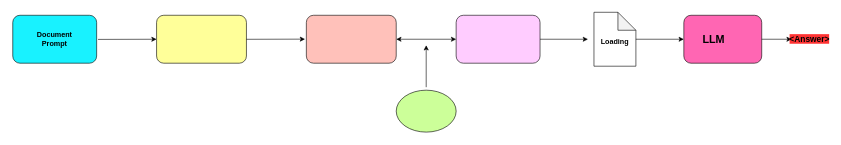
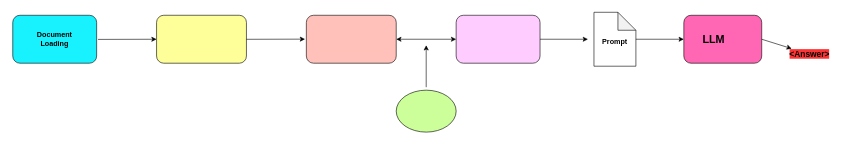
  <mxCell id="0" />
  <mxCell id="1" parent="0" />
  <mxCell id="2" value="" style="rounded=1;whiteSpace=wrap;html=1;fillColor=light-dark(#18F2FF,var(--ge-dark-color, #121212));" vertex="1" parent="1"><mxGeometry x="20" y="25" width="140" height="80" as="geometry" /></mxCell>
- <mxCell id="3" value="&lt;b&gt;Document Prompt&lt;/b&gt;" style="text;html=1;align=center;verticalAlign=middle;whiteSpace=wrap;rounded=0;" vertex="1" parent="1"><mxGeometry x="60" y="50" width="60" height="30" as="geometry" /></mxCell>
+ <mxCell id="3" value="&lt;b&gt;Document Loading&lt;/b&gt;" style="text;html=1;align=center;verticalAlign=middle;whiteSpace=wrap;rounded=0;" vertex="1" parent="1"><mxGeometry x="60" y="50" width="60" height="30" as="geometry" /></mxCell>
  <mxCell id="4" value="" style="rounded=1;whiteSpace=wrap;html=1;fillColor=light-dark(#FFFF99,var(--ge-dark-color, #121212));" vertex="1" parent="1"><mxGeometry x="260" y="25" width="150" height="80" as="geometry" /></mxCell>
  <mxCell id="5" value="" style="endArrow=classic;html=1;rounded=0;exitX=1.016;exitY=0.507;exitDx=0;exitDy=0;exitPerimeter=0;" edge="1" parent="1"><mxGeometry width="50" height="50" relative="1" as="geometry"><mxPoint x="162.24" y="65.28" as="sourcePoint" /><mxPoint x="260" y="65" as="targetPoint" /></mxGeometry></mxCell>
  <mxCell id="6" value="" style="rounded=1;whiteSpace=wrap;html=1;fillColor=light-dark(#FFC1BA,var(--ge-dark-color, #121212));" vertex="1" parent="1"><mxGeometry x="510" y="25" width="150" height="80" as="geometry" /></mxCell>
  <mxCell id="7" value="" style="endArrow=classic;html=1;rounded=0;exitX=1.016;exitY=0.507;exitDx=0;exitDy=0;exitPerimeter=0;" edge="1" parent="1"><mxGeometry width="50" height="50" relative="1" as="geometry"><mxPoint x="410" y="65.1" as="sourcePoint" /><mxPoint x="507.76" y="64.82" as="targetPoint" /></mxGeometry></mxCell>
  <mxCell id="8" value="" style="rounded=1;whiteSpace=wrap;html=1;fillColor=light-dark(#FFCCFF,var(--ge-dark-color, #121212));" vertex="1" parent="1"><mxGeometry x="760" y="25" width="140" height="80" as="geometry" /></mxCell>
  <mxCell id="9" value="" style="ellipse;whiteSpace=wrap;html=1;fillColor=light-dark(#CCFF99,var(--ge-dark-color, #121212));" vertex="1" parent="1"><mxGeometry x="660" y="150" width="100" height="70" as="geometry" /></mxCell>
  <mxCell id="10" value="" style="endArrow=classic;html=1;rounded=0;" edge="1" parent="1"><mxGeometry width="50" height="50" relative="1" as="geometry"><mxPoint x="710" y="145" as="sourcePoint" /><mxPoint x="710" y="75" as="targetPoint" /></mxGeometry></mxCell>
  <mxCell id="11" value="" style="endArrow=classic;startArrow=classic;html=1;rounded=0;exitX=1;exitY=0.5;exitDx=0;exitDy=0;entryX=0;entryY=0.5;entryDx=0;entryDy=0;" edge="1" parent="1" source="6" target="8"><mxGeometry width="50" height="50" relative="1" as="geometry"><mxPoint x="690" y="80" as="sourcePoint" /><mxPoint x="740" y="30" as="targetPoint" /></mxGeometry></mxCell>
  <mxCell id="12" value="" style="endArrow=classic;html=1;rounded=0;" edge="1" parent="1"><mxGeometry width="50" height="50" relative="1" as="geometry"><mxPoint x="900" y="65" as="sourcePoint" /><mxPoint x="980" y="65" as="targetPoint" /></mxGeometry></mxCell>
  <mxCell id="13" value="" style="shape=note;whiteSpace=wrap;html=1;backgroundOutline=1;darkOpacity=0.05;" vertex="1" parent="1"><mxGeometry x="990" y="20" width="70" height="90" as="geometry" /></mxCell>
- <mxCell id="14" value="&lt;b&gt;Loading&lt;/b&gt;" style="text;html=1;align=center;verticalAlign=middle;whiteSpace=wrap;rounded=0;" vertex="1" parent="1"><mxGeometry x="995" y="55" width="60" height="30" as="geometry" /></mxCell>
+ <mxCell id="14" value="&lt;b&gt;Prompt&lt;/b&gt;" style="text;html=1;align=center;verticalAlign=middle;whiteSpace=wrap;rounded=0;" vertex="1" parent="1"><mxGeometry x="995" y="55" width="60" height="30" as="geometry" /></mxCell>
  <mxCell id="15" value="" style="endArrow=classic;html=1;rounded=0;" edge="1" parent="1"><mxGeometry width="50" height="50" relative="1" as="geometry"><mxPoint x="1060" y="65" as="sourcePoint" /><mxPoint x="1140" y="65" as="targetPoint" /></mxGeometry></mxCell>
  <mxCell id="16" value="" style="rounded=1;whiteSpace=wrap;html=1;fillColor=light-dark(#FF66B3,var(--ge-dark-color, #121212));" vertex="1" parent="1"><mxGeometry x="1140" y="25" width="130" height="80" as="geometry" /></mxCell>
  <mxCell id="17" value="&lt;span style=&quot;font-size: 18px;&quot;&gt;&lt;b&gt;LLM&lt;/b&gt;&lt;/span&gt;" style="text;html=1;align=center;verticalAlign=middle;whiteSpace=wrap;rounded=0;" vertex="1" parent="1"><mxGeometry x="1160" y="50" width="60" height="30" as="geometry" /></mxCell>
  <mxCell id="18" value="" style="endArrow=classic;html=1;rounded=0;" edge="1" parent="1" target="19"><mxGeometry width="50" height="50" relative="1" as="geometry"><mxPoint x="1270" y="65" as="sourcePoint" /><mxPoint x="1330" y="65" as="targetPoint" /></mxGeometry></mxCell>
- <mxCell id="19" value="&lt;span style=&quot;font-size: 14px; background-color: light-dark(rgb(255, 51, 51), rgb(255, 255, 255));&quot;&gt;&lt;b&gt;&amp;lt;Answer&amp;gt;&lt;/b&gt;&lt;/span&gt;" style="text;html=1;align=center;verticalAlign=middle;whiteSpace=wrap;rounded=0;" vertex="1" parent="1"><mxGeometry x="1320" y="50" width="60" height="30" as="geometry" /></mxCell>
+ <mxCell id="19" value="&lt;span style=&quot;font-size: 14px; background-color: light-dark(rgb(255, 51, 51), rgb(255, 255, 255));&quot;&gt;&lt;b&gt;&amp;lt;Answer&amp;gt;&lt;/b&gt;&lt;/span&gt;" style="text;html=1;align=center;verticalAlign=middle;whiteSpace=wrap;rounded=0;" vertex="1" parent="1"><mxGeometry x="1320" y="75" width="60" height="30" as="geometry" /></mxCell>
